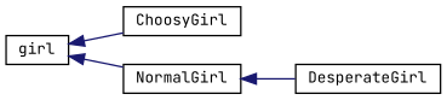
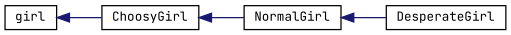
  digraph {
    fontname="JetBrains Mono"
    rankdir=LR
    node [color=black fillcolor=white fontname="JetBrains Mono" fontsize=10 shape=record style=filled]
    edge [color=midnightblue dir=back fontname="JetBrains Mono" fontsize=10 labelfontname=Helvetica labelfontsize=10 style=solid]
    n1 [height=0.2 label=girl width=0.4]
    n2 [height=0.2 label=ChoosyGirl width=0.4]
    n3 [height=0.2 label=NormalGirl width=0.4]
    n4 [height=0.2 label=DesperateGirl width=0.4]
    n1 -> n2
-   n1 -> n3
+   n2 -> n3
    n3 -> n4
  }
